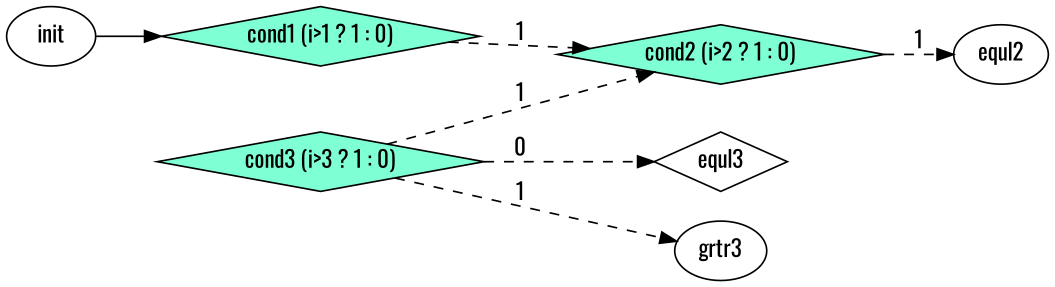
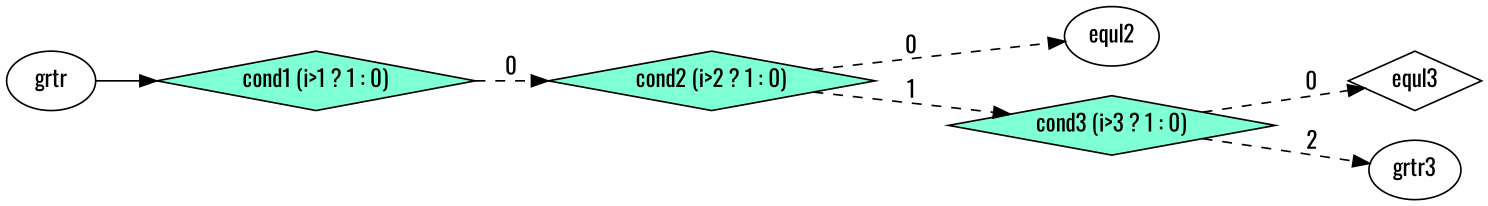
  digraph {
    fontname=Oswald
    rankdir=LR
    node [fontname=Oswald shape=diamond]
    edge [fontname=Oswald style=dashed]
-   n1 [label=init shape=""]
+   n1 [label=grtr shape=""]
    n2 [color=black fillcolor=aquamarine label="cond1 (i>1 ? 1 : 0)" style=filled]
    n3 [color=black fillcolor=aquamarine label="cond2 (i>2 ? 1 : 0)" style=filled]
    n4 [label=equl2 shape=""]
    n5 [color=black fillcolor=aquamarine label="cond3 (i>3 ? 1 : 0)" style=filled]
    n6 [label=equl3]
    n7 [label=grtr3 shape=""]
    n1 -> n2 [style=""]
-   n2 -> n3 [label=1]
-   n3 -> n4 [label=1]
-   n5 -> n3 [label=1]
+   n2 -> n3 [label=0]
+   n3 -> n4 [label=0]
+   n3 -> n5 [label=1]
    n5 -> n6 [label=0]
-   n5 -> n7 [label=1]
+   n5 -> n7 [label=2]
  }
